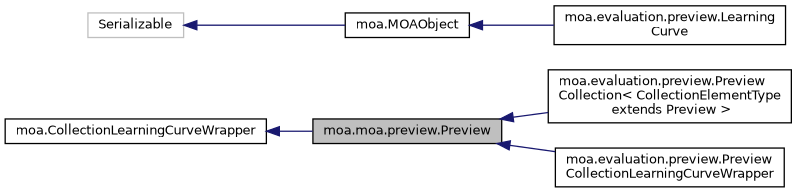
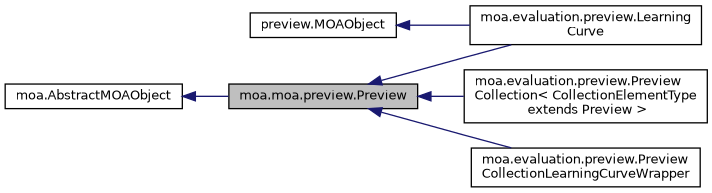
  digraph {
    rankdir=LR
    node [color=black fillcolor=white fontname=Helvetica fontsize=10 shape=record style=filled]
    edge [color=midnightblue dir=back fontname=Helvetica fontsize=10 labelfontname=Helvetica labelfontsize=10 style=solid]
    n1 [fillcolor=grey75 fontcolor=black height=0.2 label="moa.moa.preview.Preview" width=0.4]
    n2 [height=0.2 label="moa.evaluation.preview.Learning\lCurve" width=0.4]
    n3 [height=0.2 label="moa.evaluation.preview.Preview\lCollection\< CollectionElementType\l extends Preview \>" width=0.4]
    n4 [height=0.2 label="moa.evaluation.preview.Preview\lCollectionLearningCurveWrapper" width=0.4]
-   n5 [height=0.2 label="moa.CollectionLearningCurveWrapper" width=0.4]
-   n6 [height=0.2 label="moa.MOAObject" width=0.4]
-   n7 [color=grey75 height=0.2 label=Serializable width=0.4]
+   n5 [height=0.2 label="moa.AbstractMOAObject" width=0.4]
+   n6 [height=0.2 label="preview.MOAObject" width=0.4]
+   n1 -> n2
    n1 -> n3
    n1 -> n4
    n5 -> n1
    n6 -> n2
-   n7 -> n6
  }
